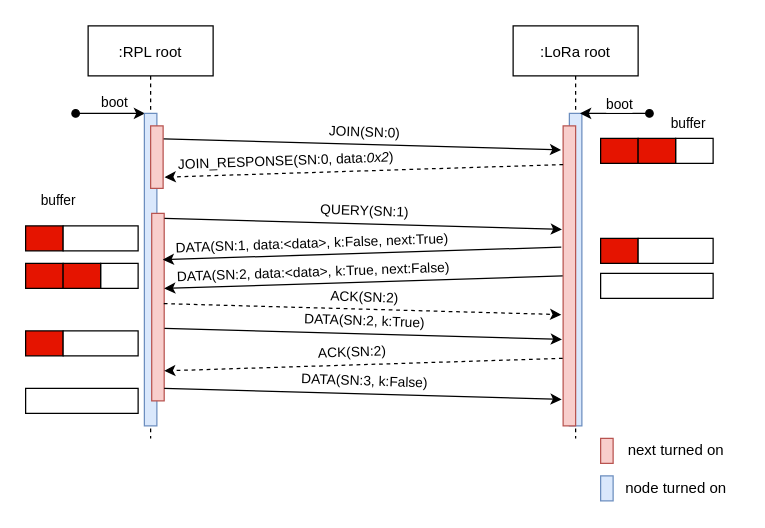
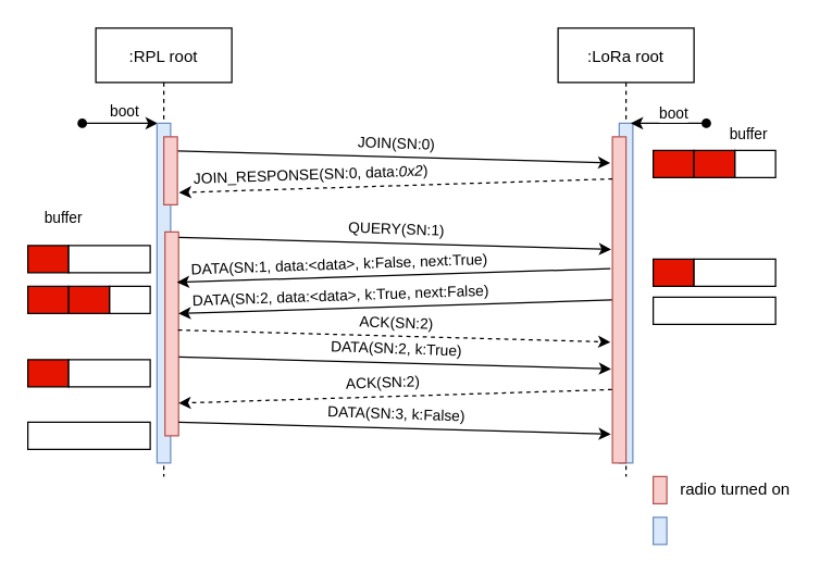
  <mxCell id="0" />
  <mxCell id="1" parent="0" />
  <mxCell id="2" value=":LoRa root" style="shape=umlLifeline;perimeter=lifelinePerimeter;container=0;collapsible=0;recursiveResize=0;shadow=0;strokeWidth=1;" vertex="1" parent="1"><mxGeometry x="410" y="20" width="100" height="330" as="geometry" /></mxCell>
  <mxCell id="3" value="" style="endArrow=classic;startArrow=oval;html=1;startFill=1;entryX=0.053;entryY=0;entryDx=0;entryDy=0;entryPerimeter=0;" edge="1" parent="1"><mxGeometry width="50" height="50" relative="1" as="geometry"><mxPoint x="60" y="90" as="sourcePoint" /><mxPoint x="115.53" y="90" as="targetPoint" /></mxGeometry></mxCell>
  <mxCell id="4" value="boot" style="edgeLabel;html=1;align=center;verticalAlign=middle;resizable=0;points=[];" vertex="1" connectable="0" parent="3"><mxGeometry x="0.218" y="1" relative="1" as="geometry"><mxPoint x="-4" y="-9" as="offset" /></mxGeometry></mxCell>
  <mxCell id="5" value=":RPL root" style="shape=umlLifeline;perimeter=lifelinePerimeter;container=1;collapsible=0;recursiveResize=0;shadow=0;strokeWidth=1;" vertex="1" parent="1"><mxGeometry x="70" y="20" width="100" height="330" as="geometry" /></mxCell>
  <mxCell id="6" value="" style="points=[];perimeter=orthogonalPerimeter;shadow=0;strokeWidth=1;fillColor=#dae8fc;strokeColor=#6c8ebf;" vertex="1" parent="5"><mxGeometry x="45" y="70" width="10" height="250" as="geometry" /></mxCell>
  <mxCell id="7" value="" style="points=[];perimeter=orthogonalPerimeter;shadow=0;strokeWidth=1;fillColor=#f8cecc;strokeColor=#b85450;" vertex="1" parent="5"><mxGeometry x="50" y="80" width="10" height="50" as="geometry" /></mxCell>
  <mxCell id="8" value="" style="points=[];perimeter=orthogonalPerimeter;shadow=0;strokeWidth=1;fillColor=#dae8fc;strokeColor=#6c8ebf;" vertex="1" parent="1"><mxGeometry x="455" y="90" width="10" height="250" as="geometry" /></mxCell>
  <mxCell id="9" value="" style="points=[];perimeter=orthogonalPerimeter;shadow=0;strokeWidth=1;fillColor=#f8cecc;strokeColor=#b85450;" vertex="1" parent="1"><mxGeometry x="450" y="100" width="10" height="240" as="geometry" /></mxCell>
  <mxCell id="10" value="" style="endArrow=classic;html=1;exitX=1.04;exitY=0.26;exitDx=0;exitDy=0;exitPerimeter=0;entryX=-0.16;entryY=0.096;entryDx=0;entryDy=0;entryPerimeter=0;" edge="1" parent="1"><mxGeometry width="50" height="50" relative="1" as="geometry"><mxPoint x="130.4" y="110.4" as="sourcePoint" /><mxPoint x="448.4" y="119.2" as="targetPoint" /></mxGeometry></mxCell>
  <mxCell id="11" value="JOIN(SN:0)" style="edgeLabel;html=1;align=center;verticalAlign=middle;resizable=0;points=[];rotation=2;" vertex="1" connectable="0" parent="10"><mxGeometry x="-0.108" relative="1" as="geometry"><mxPoint x="18" y="-10" as="offset" /></mxGeometry></mxCell>
  <mxCell id="12" value="" style="points=[];perimeter=orthogonalPerimeter;shadow=0;strokeWidth=1;fillColor=#f8cecc;strokeColor=#b85450;" vertex="1" parent="1"><mxGeometry x="120.86" y="170" width="10" height="150" as="geometry" /></mxCell>
  <mxCell id="13" value="" style="endArrow=classic;html=1;exitX=-0.12;exitY=0.202;exitDx=0;exitDy=0;exitPerimeter=0;dashed=1;entryX=1.12;entryY=0.667;entryDx=0;entryDy=0;entryPerimeter=0;" edge="1" parent="1"><mxGeometry width="50" height="50" relative="1" as="geometry"><mxPoint x="450" y="131" as="sourcePoint" /><mxPoint x="131.2" y="141.02" as="targetPoint" /></mxGeometry></mxCell>
  <mxCell id="14" value="JOIN_RESPONSE(SN:0, data:&lt;i&gt;0x2&lt;/i&gt;)" style="edgeLabel;html=1;align=center;verticalAlign=middle;resizable=0;points=[];rotation=358;" vertex="1" connectable="0" parent="13"><mxGeometry x="-0.108" relative="1" as="geometry"><mxPoint x="-81" y="-8" as="offset" /></mxGeometry></mxCell>
  <mxCell id="15" value="" style="endArrow=classic;startArrow=oval;html=1;startFill=1;entryX=0.053;entryY=0;entryDx=0;entryDy=0;entryPerimeter=0;" edge="1" parent="1"><mxGeometry width="50" height="50" relative="1" as="geometry"><mxPoint x="519.06" y="90" as="sourcePoint" /><mxPoint x="463.53" y="90" as="targetPoint" /></mxGeometry></mxCell>
  <mxCell id="16" value="boot" style="edgeLabel;html=1;align=center;verticalAlign=middle;resizable=0;points=[];" vertex="1" connectable="0" parent="15"><mxGeometry x="0.218" y="1" relative="1" as="geometry"><mxPoint x="9" y="-9" as="offset" /></mxGeometry></mxCell>
  <mxCell id="17" value="" style="rounded=0;whiteSpace=wrap;html=1;fillColor=#e51400;fontColor=#ffffff;" vertex="1" parent="1"><mxGeometry x="480" y="110" width="30" height="20" as="geometry" /></mxCell>
  <mxCell id="18" value="" style="rounded=0;whiteSpace=wrap;html=1;" vertex="1" parent="1"><mxGeometry x="540" y="110" width="30" height="20" as="geometry" /></mxCell>
  <mxCell id="19" value="" style="rounded=0;whiteSpace=wrap;html=1;fillColor=#e51400;fontColor=#ffffff;" vertex="1" parent="1"><mxGeometry x="510" y="110" width="30" height="20" as="geometry" /></mxCell>
  <mxCell id="20" value="" style="endArrow=classic;html=1;exitX=1.04;exitY=0.26;exitDx=0;exitDy=0;exitPerimeter=0;entryX=-0.16;entryY=0.096;entryDx=0;entryDy=0;entryPerimeter=0;" edge="1" parent="1"><mxGeometry width="50" height="50" relative="1" as="geometry"><mxPoint x="131.06" y="174" as="sourcePoint" /><mxPoint x="449.06" y="182.8" as="targetPoint" /></mxGeometry></mxCell>
  <mxCell id="21" value="QUERY(SN:1)" style="edgeLabel;html=1;align=center;verticalAlign=middle;resizable=0;points=[];rotation=2;" vertex="1" connectable="0" parent="20"><mxGeometry x="-0.108" relative="1" as="geometry"><mxPoint x="18" y="-10" as="offset" /></mxGeometry></mxCell>
  <mxCell id="22" value="" style="endArrow=classic;html=1;exitX=-0.12;exitY=0.202;exitDx=0;exitDy=0;exitPerimeter=0;entryX=1.12;entryY=0.667;entryDx=0;entryDy=0;entryPerimeter=0;" edge="1" parent="1"><mxGeometry width="50" height="50" relative="1" as="geometry"><mxPoint x="448.53" y="196.99" as="sourcePoint" /><mxPoint x="129.73" y="207.01" as="targetPoint" /></mxGeometry></mxCell>
  <mxCell id="23" value="DATA(SN:1, data:&amp;lt;data&amp;gt;, k:False, next:True)" style="edgeLabel;html=1;align=center;verticalAlign=middle;resizable=0;points=[];rotation=358;" vertex="1" connectable="0" parent="22"><mxGeometry x="-0.108" relative="1" as="geometry"><mxPoint x="-58" y="-8" as="offset" /></mxGeometry></mxCell>
  <mxCell id="24" value="" style="endArrow=classic;html=1;exitX=-0.12;exitY=0.202;exitDx=0;exitDy=0;exitPerimeter=0;entryX=1.12;entryY=0.667;entryDx=0;entryDy=0;entryPerimeter=0;" edge="1" parent="1"><mxGeometry width="50" height="50" relative="1" as="geometry"><mxPoint x="449.66" y="220" as="sourcePoint" /><mxPoint x="130.86" y="230.02" as="targetPoint" /></mxGeometry></mxCell>
  <mxCell id="25" value="DATA(SN:2, data:&amp;lt;data&amp;gt;, k:True, next:False)" style="edgeLabel;html=1;align=center;verticalAlign=middle;resizable=0;points=[];rotation=358;" vertex="1" connectable="0" parent="24"><mxGeometry x="-0.108" relative="1" as="geometry"><mxPoint x="-58" y="-8" as="offset" /></mxGeometry></mxCell>
  <mxCell id="26" value="" style="endArrow=classic;html=1;exitX=1.04;exitY=0.26;exitDx=0;exitDy=0;exitPerimeter=0;entryX=-0.16;entryY=0.096;entryDx=0;entryDy=0;entryPerimeter=0;dashed=1;" edge="1" parent="1"><mxGeometry width="50" height="50" relative="1" as="geometry"><mxPoint x="130.53" y="242.2" as="sourcePoint" /><mxPoint x="448.53" y="251" as="targetPoint" /></mxGeometry></mxCell>
  <mxCell id="27" value="ACK(SN:2)" style="edgeLabel;html=1;align=center;verticalAlign=middle;resizable=0;points=[];rotation=2;" vertex="1" connectable="0" parent="26"><mxGeometry x="-0.108" relative="1" as="geometry"><mxPoint x="18" y="-10" as="offset" /></mxGeometry></mxCell>
  <mxCell id="28" value="" style="rounded=0;whiteSpace=wrap;html=1;fillColor=#e51400;fontColor=#ffffff;" vertex="1" parent="1"><mxGeometry x="480" y="190" width="30" height="20" as="geometry" /></mxCell>
  <mxCell id="29" value="" style="rounded=0;whiteSpace=wrap;html=1;" vertex="1" parent="1"><mxGeometry x="510" y="190" width="60" height="20" as="geometry" /></mxCell>
  <mxCell id="30" value="" style="rounded=0;whiteSpace=wrap;html=1;" vertex="1" parent="1"><mxGeometry x="480" y="218" width="90" height="20" as="geometry" /></mxCell>
  <mxCell id="31" value="" style="rounded=0;whiteSpace=wrap;html=1;fillColor=#e51400;fontColor=#ffffff;" vertex="1" parent="1"><mxGeometry x="20" y="180" width="30" height="20" as="geometry" /></mxCell>
  <mxCell id="32" value="" style="rounded=0;whiteSpace=wrap;html=1;" vertex="1" parent="1"><mxGeometry x="50" y="180" width="60" height="20" as="geometry" /></mxCell>
  <mxCell id="33" value="" style="rounded=0;whiteSpace=wrap;html=1;fillColor=#e51400;fontColor=#ffffff;" vertex="1" parent="1"><mxGeometry x="20" y="210" width="30" height="20" as="geometry" /></mxCell>
  <mxCell id="34" value="" style="rounded=0;whiteSpace=wrap;html=1;" vertex="1" parent="1"><mxGeometry x="80" y="210" width="30" height="20" as="geometry" /></mxCell>
  <mxCell id="35" value="" style="rounded=0;whiteSpace=wrap;html=1;fillColor=#e51400;fontColor=#ffffff;" vertex="1" parent="1"><mxGeometry x="50" y="210" width="30" height="20" as="geometry" /></mxCell>
  <mxCell id="36" value="" style="endArrow=classic;html=1;exitX=1.04;exitY=0.26;exitDx=0;exitDy=0;exitPerimeter=0;entryX=-0.16;entryY=0.096;entryDx=0;entryDy=0;entryPerimeter=0;" edge="1" parent="1"><mxGeometry width="50" height="50" relative="1" as="geometry"><mxPoint x="131.06" y="262" as="sourcePoint" /><mxPoint x="449.06" y="270.8" as="targetPoint" /></mxGeometry></mxCell>
  <mxCell id="37" value="DATA(SN:2, k:True)" style="edgeLabel;html=1;align=center;verticalAlign=middle;resizable=0;points=[];rotation=2;" vertex="1" connectable="0" parent="36"><mxGeometry x="-0.108" relative="1" as="geometry"><mxPoint x="18" y="-10" as="offset" /></mxGeometry></mxCell>
  <mxCell id="38" value="" style="endArrow=classic;html=1;exitX=-0.12;exitY=0.202;exitDx=0;exitDy=0;exitPerimeter=0;dashed=1;entryX=1.12;entryY=0.667;entryDx=0;entryDy=0;entryPerimeter=0;" edge="1" parent="1"><mxGeometry width="50" height="50" relative="1" as="geometry"><mxPoint x="449.66" y="285.98" as="sourcePoint" /><mxPoint x="130.86" y="296" as="targetPoint" /></mxGeometry></mxCell>
  <mxCell id="39" value="ACK(SN:2)" style="edgeLabel;html=1;align=center;verticalAlign=middle;resizable=0;points=[];rotation=358;" vertex="1" connectable="0" parent="38"><mxGeometry x="-0.108" relative="1" as="geometry"><mxPoint x="-27" y="-10" as="offset" /></mxGeometry></mxCell>
  <mxCell id="40" value="" style="rounded=0;whiteSpace=wrap;html=1;fillColor=#e51400;fontColor=#ffffff;" vertex="1" parent="1"><mxGeometry x="20" y="264" width="30" height="20" as="geometry" /></mxCell>
  <mxCell id="41" value="" style="rounded=0;whiteSpace=wrap;html=1;" vertex="1" parent="1"><mxGeometry x="50" y="264" width="60" height="20" as="geometry" /></mxCell>
  <mxCell id="42" value="" style="endArrow=classic;html=1;exitX=1.04;exitY=0.26;exitDx=0;exitDy=0;exitPerimeter=0;entryX=-0.16;entryY=0.096;entryDx=0;entryDy=0;entryPerimeter=0;" edge="1" parent="1"><mxGeometry width="50" height="50" relative="1" as="geometry"><mxPoint x="130.86" y="310" as="sourcePoint" /><mxPoint x="448.86" y="318.8" as="targetPoint" /></mxGeometry></mxCell>
  <mxCell id="43" value="DATA(SN:3, k:False)" style="edgeLabel;html=1;align=center;verticalAlign=middle;resizable=0;points=[];rotation=2;" vertex="1" connectable="0" parent="42"><mxGeometry x="-0.108" relative="1" as="geometry"><mxPoint x="18" y="-10" as="offset" /></mxGeometry></mxCell>
  <mxCell id="44" value="&lt;font style=&quot;font-size: 11px&quot;&gt;buffer&lt;/font&gt;" style="text;html=1;align=center;verticalAlign=middle;resizable=0;points=[];autosize=1;strokeColor=none;" vertex="1" parent="1"><mxGeometry x="530" y="88" width="40" height="20" as="geometry" /></mxCell>
  <mxCell id="45" value="&lt;font style=&quot;font-size: 11px&quot;&gt;buffer&lt;/font&gt;" style="text;html=1;align=center;verticalAlign=middle;resizable=0;points=[];autosize=1;strokeColor=none;" vertex="1" parent="1"><mxGeometry x="26" y="150" width="40" height="20" as="geometry" /></mxCell>
  <mxCell id="46" value="" style="rounded=0;whiteSpace=wrap;html=1;" vertex="1" parent="1"><mxGeometry x="20" y="310" width="90" height="20" as="geometry" /></mxCell>
  <mxCell id="47" value="" style="group" vertex="1" connectable="0" parent="1"><mxGeometry x="480" y="350" width="110" height="50" as="geometry" /></mxCell>
  <mxCell id="48" value="" style="points=[];perimeter=orthogonalPerimeter;shadow=0;strokeWidth=1;fillColor=#f8cecc;strokeColor=#b85450;" vertex="1" parent="47"><mxGeometry width="10" height="20" as="geometry" /></mxCell>
  <mxCell id="49" value="" style="points=[];perimeter=orthogonalPerimeter;shadow=0;strokeWidth=1;fillColor=#dae8fc;strokeColor=#6c8ebf;" vertex="1" parent="47"><mxGeometry y="30" width="10" height="20" as="geometry" /></mxCell>
- <mxCell id="50" value="next turned on" style="text;html=1;align=center;verticalAlign=middle;resizable=0;points=[];autosize=1;strokeColor=none;" vertex="1" parent="47"><mxGeometry x="10" width="100" height="20" as="geometry" /></mxCell>
- <mxCell id="51" value="node turned on" style="text;html=1;align=center;verticalAlign=middle;resizable=0;points=[];autosize=1;strokeColor=none;" vertex="1" parent="47"><mxGeometry x="10" y="30" width="100" height="20" as="geometry" /></mxCell>
+ <mxCell id="50" value="radio turned on" style="text;html=1;align=center;verticalAlign=middle;resizable=0;points=[];autosize=1;strokeColor=none;" vertex="1" parent="47"><mxGeometry x="10" width="100" height="20" as="geometry" /></mxCell>
